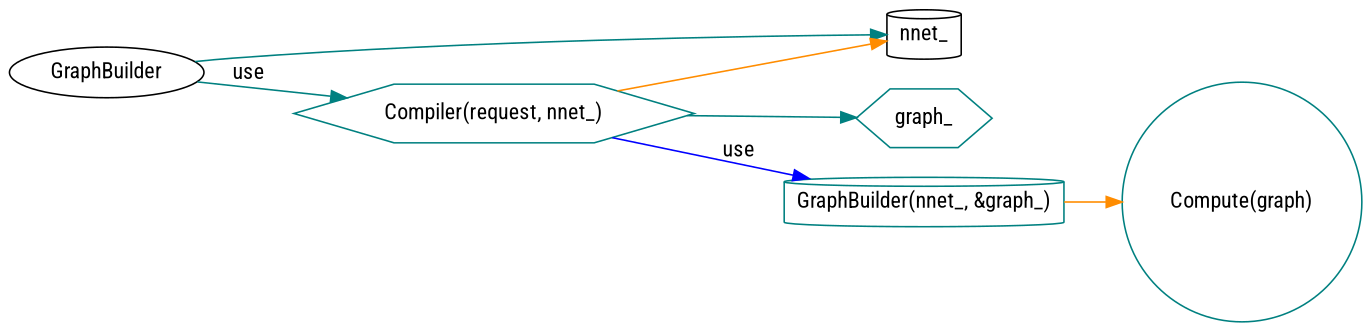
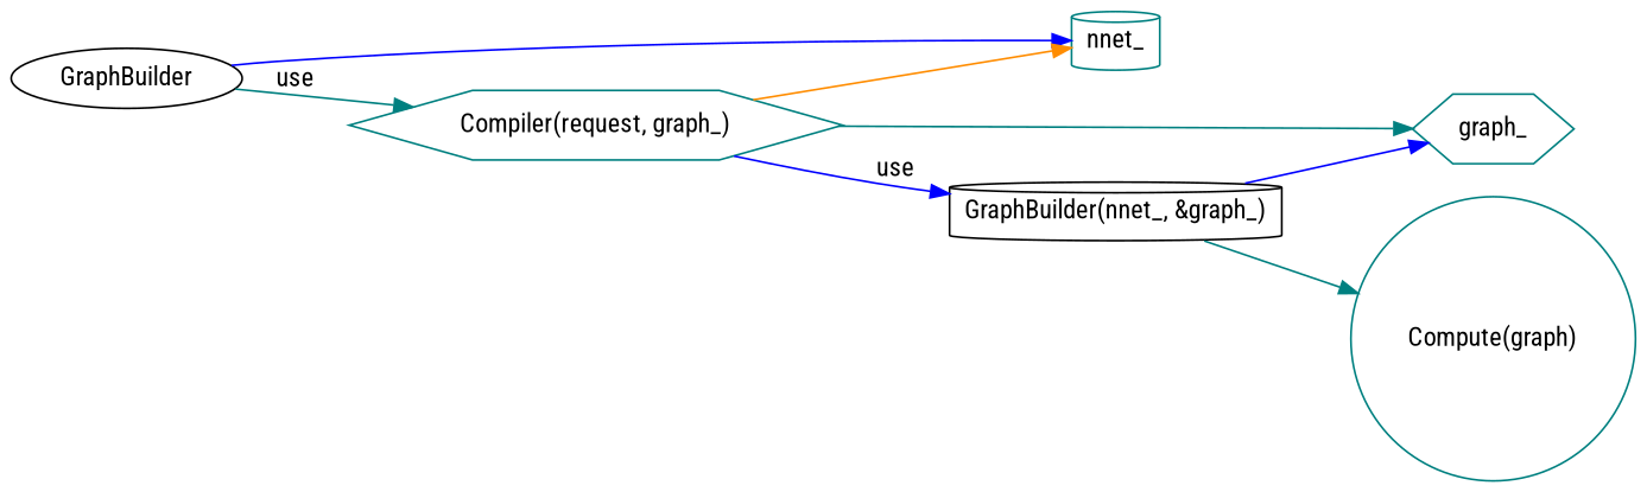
  digraph {
    fontname="Roboto Condensed"
    rankdir=LR
    node [color=black fontname="Roboto Condensed" shape=cylinder]
    edge [color=teal fontname="Roboto Condensed"]
    n1 [height=.1 label=GraphBuilder shape=ellipse width=.1]
-   nnet_ [height=.1 width=.1]
-   n3 [color=teal height=.1 label="Compiler(request, nnet_)" shape=hexagon width=.1]
+   nnet_ [color=teal height=.1 width=.1]
+   n3 [color=teal height=.1 label="Compiler(request, graph_)" shape=hexagon width=.1]
    graph_ [color=teal height=.1 shape=hexagon width=.1]
-   n5 [color=teal height=.1 label="GraphBuilder(nnet_, &graph_)" width=.1]
+   n5 [height=.1 label="GraphBuilder(nnet_, &graph_)" width=.1]
    n6 [color=teal height=.1 label="Compute(graph)" shape=circle width=.1]
-   n1 -> nnet_
+   n1 -> nnet_ [color=blue]
    n1 -> n3 [label=use]
    n3 -> nnet_ [color=darkorange]
    n3 -> graph_
    n3 -> n5 [color=blue label=use]
-   n5 -> n6 [color=darkorange]
+   n5 -> graph_ [color=blue]
+   n5 -> n6
  }
